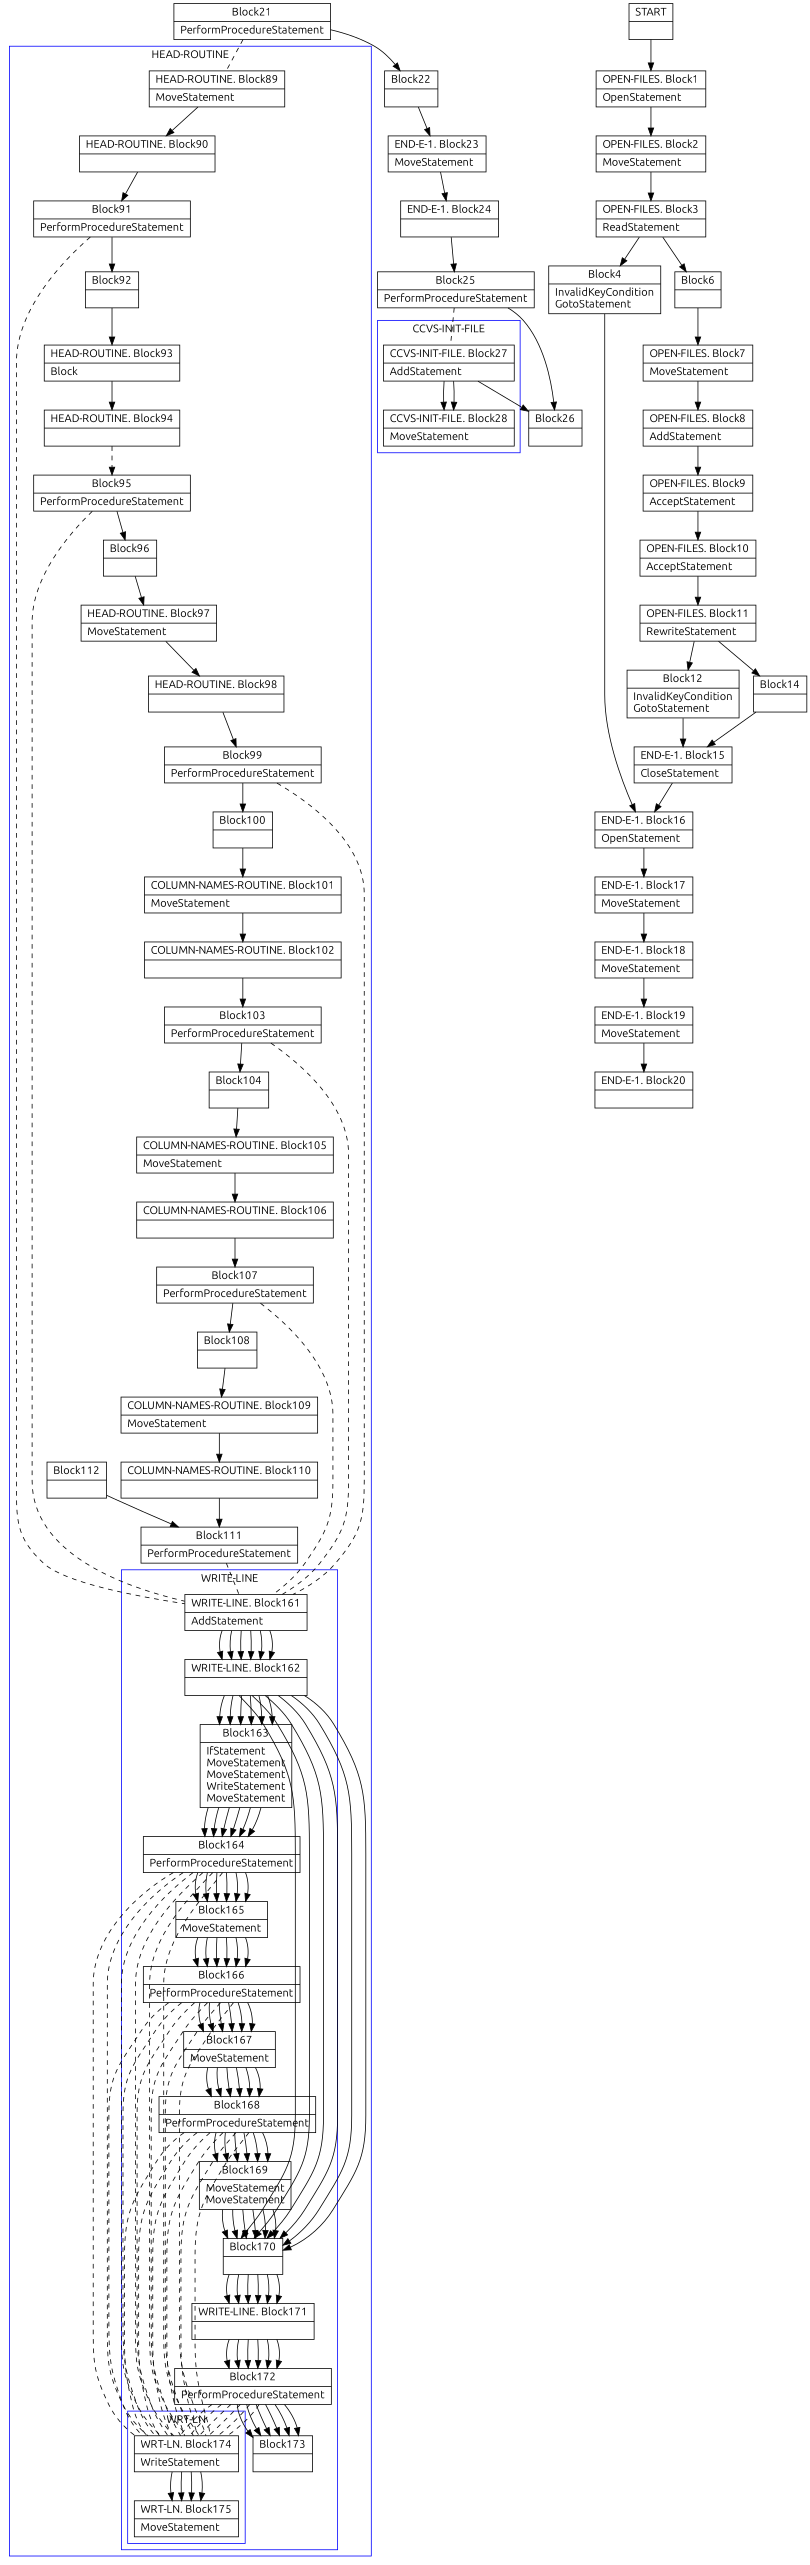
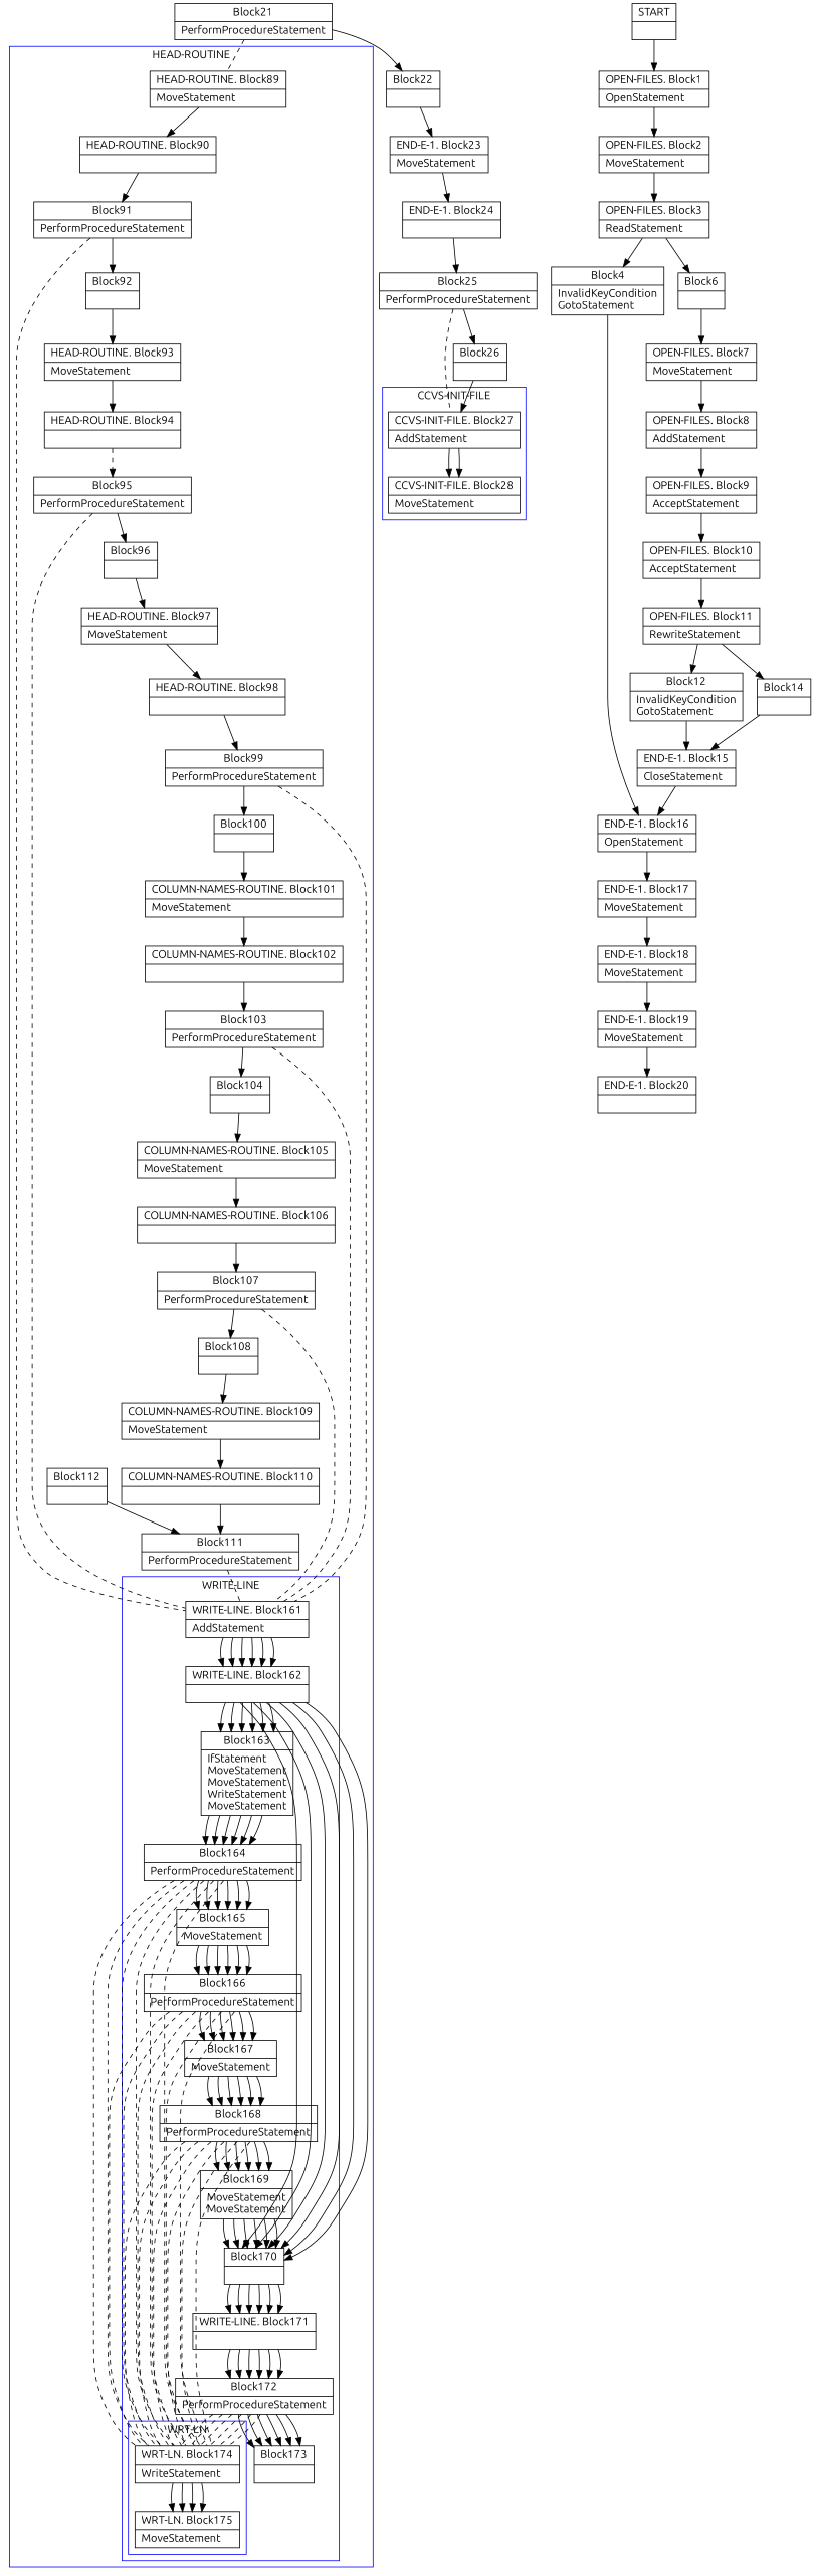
  digraph {
    compound=true
    fontname=Ubuntu
    node [fontname=Ubuntu shape=record]
    edge [arrowtail=empty fontname=Ubuntu]
    n1 [label="{WRT-LN. Block174|WriteStatement\l}"]
    n2 [label="{WRT-LN. Block175|MoveStatement\l}"]
    n3 [label="{WRITE-LINE. Block161|AddStatement\l}"]
    n4 [label="{WRITE-LINE. Block162|}"]
    n5 [label="{Block163|IfStatement\lMoveStatement\lMoveStatement\lWriteStatement\lMoveStatement\l}"]
    n6 [label="{Block170|}"]
    n7 [label="{Block164|PerformProcedureStatement\l}"]
    n8 [label="{Block165|MoveStatement\l}"]
    n9 [label="{Block166|PerformProcedureStatement\l}"]
    n10 [label="{Block167|MoveStatement\l}"]
    n11 [label="{Block168|PerformProcedureStatement\l}"]
    n12 [label="{Block169|MoveStatement\lMoveStatement\l}"]
    n13 [label="{WRITE-LINE. Block171|}"]
    n14 [label="{Block172|PerformProcedureStatement\l}"]
    n15 [label="{Block173|}"]
    n16 [label="{HEAD-ROUTINE. Block89|MoveStatement\l}"]
    n17 [label="{HEAD-ROUTINE. Block90|}"]
    n18 [label="{Block91|PerformProcedureStatement\l}"]
    n19 [label="{Block92|}"]
-   n20 [label="{HEAD-ROUTINE. Block93|Block\l}"]
+   n20 [label="{HEAD-ROUTINE. Block93|MoveStatement\l}"]
    n21 [label="{HEAD-ROUTINE. Block94|}"]
    n22 [label="{Block95|PerformProcedureStatement\l}"]
    n23 [label="{Block96|}"]
    n24 [label="{HEAD-ROUTINE. Block97|MoveStatement\l}"]
    n25 [label="{HEAD-ROUTINE. Block98|}"]
    n26 [label="{Block99|PerformProcedureStatement\l}"]
    n27 [label="{Block100|}"]
    n28 [label="{COLUMN-NAMES-ROUTINE. Block101|MoveStatement\l}"]
    n29 [label="{COLUMN-NAMES-ROUTINE. Block102|}"]
    n30 [label="{Block103|PerformProcedureStatement\l}"]
    n31 [label="{Block104|}"]
    n32 [label="{COLUMN-NAMES-ROUTINE. Block105|MoveStatement\l}"]
    n33 [label="{COLUMN-NAMES-ROUTINE. Block106|}"]
    n34 [label="{Block107|PerformProcedureStatement\l}"]
    n35 [label="{Block108|}"]
    n36 [label="{COLUMN-NAMES-ROUTINE. Block109|MoveStatement\l}"]
    n37 [label="{COLUMN-NAMES-ROUTINE. Block110|}"]
    n38 [label="{Block111|PerformProcedureStatement\l}"]
    n39 [label="{Block112|}"]
    n40 [label="{CCVS-INIT-FILE. Block27|AddStatement\l}"]
    n41 [label="{CCVS-INIT-FILE. Block28|MoveStatement\l}"]
    n42 [label="{START|}"]
    n43 [label="{OPEN-FILES. Block1|OpenStatement\l}"]
    n44 [label="{OPEN-FILES. Block2|MoveStatement\l}"]
    n45 [label="{OPEN-FILES. Block3|ReadStatement\l}"]
    n46 [label="{Block4|InvalidKeyCondition\lGotoStatement\l}"]
    n47 [label="{Block6|}"]
    n48 [label="{END-E-1. Block16|OpenStatement\l}"]
    n49 [label="{OPEN-FILES. Block7|MoveStatement\l}"]
    n50 [label="{END-E-1. Block15|CloseStatement\l}"]
    n51 [label="{END-E-1. Block17|MoveStatement\l}"]
    n52 [label="{END-E-1. Block18|MoveStatement\l}"]
    n53 [label="{END-E-1. Block19|MoveStatement\l}"]
    n54 [label="{END-E-1. Block20|}"]
    n55 [label="{Block21|PerformProcedureStatement\l}"]
    n56 [label="{Block22|}"]
    n57 [label="{END-E-1. Block23|MoveStatement\l}"]
    n58 [label="{END-E-1. Block24|}"]
    n59 [label="{Block25|PerformProcedureStatement\l}"]
    n60 [label="{Block26|}"]
    n61 [label="{OPEN-FILES. Block8|AddStatement\l}"]
    n62 [label="{OPEN-FILES. Block9|AcceptStatement\l}"]
    n63 [label="{OPEN-FILES. Block10|AcceptStatement\l}"]
    n64 [label="{OPEN-FILES. Block11|RewriteStatement\l}"]
    n65 [label="{Block12|InvalidKeyCondition\lGotoStatement\l}"]
    n66 [label="{Block14|}"]
    subgraph cluster_1 {
      color=blue
      label="HEAD-ROUTINE"
      n16
      n17
      n18
      n19
      n20
      n21
      n22
      n23
      n24
      n25
      n26
      n27
      n28
      n29
      n30
      n31
      n32
      n33
      n34
      n35
      n36
      n37
      n38
      n39
      subgraph cluster_2 {
        color=blue
        label="WRITE-LINE"
        n3
        n4
        n5
        n6
        n7
        n8
        n9
        n10
        n11
        n12
        n13
        n14
        n15
        subgraph cluster_3 {
          color=blue
          label="WRT-LN"
          n1
          n2
        }
        subgraph cluster_4 {
          color=blue
          label="WRT-LN"
        }
        subgraph cluster_5 {
          color=blue
          label="WRT-LN"
        }
        subgraph cluster_6 {
          color=blue
          label="WRT-LN"
        }
      }
      subgraph cluster_7 {
        color=blue
        label="WRITE-LINE"
      }
      subgraph cluster_8 {
        color=blue
        label="WRITE-LINE"
      }
      subgraph cluster_9 {
        color=blue
        label="WRITE-LINE"
      }
      subgraph cluster_10 {
        color=blue
        label="WRITE-LINE"
      }
      subgraph cluster_11 {
        color=blue
        label="WRITE-LINE"
      }
    }
    subgraph cluster_12 {
      color=blue
      label="CCVS-INIT-FILE"
      n40
      n41
    }
    n1 -> n2
    n1 -> n2
    n1 -> n2
    n1 -> n2
    n3 -> n4
    n3 -> n4
    n3 -> n4
    n3 -> n4
    n3 -> n4
    n3 -> n4
    n4 -> n5
    n4 -> n5
    n4 -> n5
    n4 -> n5
    n4 -> n5
    n4 -> n5
    n4 -> n6
    n4 -> n6
    n4 -> n6
    n4 -> n6
    n4 -> n6
    n4 -> n6
    n5 -> n7
    n5 -> n7
    n5 -> n7
    n5 -> n7
    n5 -> n7
    n5 -> n7
    n6 -> n13
    n6 -> n13
    n6 -> n13
    n6 -> n13
    n6 -> n13
    n6 -> n13
    n7 -> n1 [arrowhead=none style=dashed]
    n7 -> n1 [arrowhead=none style=dashed]
    n7 -> n1 [arrowhead=none style=dashed]
    n7 -> n1 [arrowhead=none style=dashed]
    n7 -> n1 [arrowhead=none style=dashed]
    n7 -> n1 [arrowhead=none style=dashed]
    n7 -> n8
    n7 -> n8
    n7 -> n8
    n7 -> n8
    n7 -> n8
    n7 -> n8
    n8 -> n9
    n8 -> n9
    n8 -> n9
    n8 -> n9
    n8 -> n9
    n8 -> n9
    n9 -> n1 [arrowhead=none style=dashed]
    n9 -> n1 [arrowhead=none style=dashed]
    n9 -> n1 [arrowhead=none style=dashed]
    n9 -> n1 [arrowhead=none style=dashed]
    n9 -> n1 [arrowhead=none style=dashed]
    n9 -> n1 [arrowhead=none style=dashed]
    n9 -> n10
    n9 -> n10
    n9 -> n10
    n9 -> n10
    n9 -> n10
    n9 -> n10
    n10 -> n11
    n10 -> n11
    n10 -> n11
    n10 -> n11
    n10 -> n11
    n10 -> n11
    n11 -> n1 [arrowhead=none style=dashed]
    n11 -> n1 [arrowhead=none style=dashed]
    n11 -> n1 [arrowhead=none style=dashed]
    n11 -> n1 [arrowhead=none style=dashed]
    n11 -> n1 [arrowhead=none style=dashed]
    n11 -> n1 [arrowhead=none style=dashed]
    n11 -> n12
    n11 -> n12
    n11 -> n12
    n11 -> n12
    n11 -> n12
    n11 -> n12
    n12 -> n6
    n12 -> n6
    n12 -> n6
    n12 -> n6
    n12 -> n6
    n12 -> n6
    n13 -> n14
    n13 -> n14
    n13 -> n14
    n13 -> n14
    n13 -> n14
    n13 -> n14
    n14 -> n1 [arrowhead=none style=dashed]
    n14 -> n1 [arrowhead=none style=dashed]
    n14 -> n1 [arrowhead=none style=dashed]
    n14 -> n1 [arrowhead=none style=dashed]
    n14 -> n1 [arrowhead=none style=dashed]
    n14 -> n1 [arrowhead=none style=dashed]
    n14 -> n15
    n14 -> n15
    n14 -> n15
    n14 -> n15
    n14 -> n15
    n14 -> n15
    n16 -> n17
    n17 -> n18
    n18 -> n3 [arrowhead=none style=dashed]
    n18 -> n19
    n19 -> n20
    n20 -> n21
    n21 -> n22 [style=dashed]
    n22 -> n3 [arrowhead=none style=dashed]
    n22 -> n23
    n23 -> n24
    n24 -> n25
    n25 -> n26
    n26 -> n3 [arrowhead=none style=dashed]
    n26 -> n27
    n27 -> n28
    n28 -> n29
    n29 -> n30
    n30 -> n3 [arrowhead=none style=dashed]
    n30 -> n31
    n31 -> n32
    n32 -> n33
    n33 -> n34
    n34 -> n3 [arrowhead=none style=dashed]
    n34 -> n35
    n35 -> n36
    n36 -> n37
    n37 -> n38
    n38 -> n3 [arrowhead=none style=dashed]
    n39 -> n38
    n40 -> n41
    n40 -> n41
    n42 -> n43
    n43 -> n44
    n44 -> n45
    n45 -> n46
    n45 -> n47
    n46 -> n48
    n47 -> n49
    n48 -> n51
    n49 -> n61
    n50 -> n48
    n51 -> n52
    n52 -> n53
    n53 -> n54
    n55 -> n16 [arrowhead=none style=dashed]
    n55 -> n56
    n56 -> n57
    n57 -> n58
    n58 -> n59
    n59 -> n40 [arrowhead=none style=dashed]
    n59 -> n60
-   n40 -> n60
+   n60 -> n40
    n61 -> n62
    n62 -> n63
    n63 -> n64
    n64 -> n65
    n64 -> n66
    n65 -> n50
    n66 -> n50
  }
